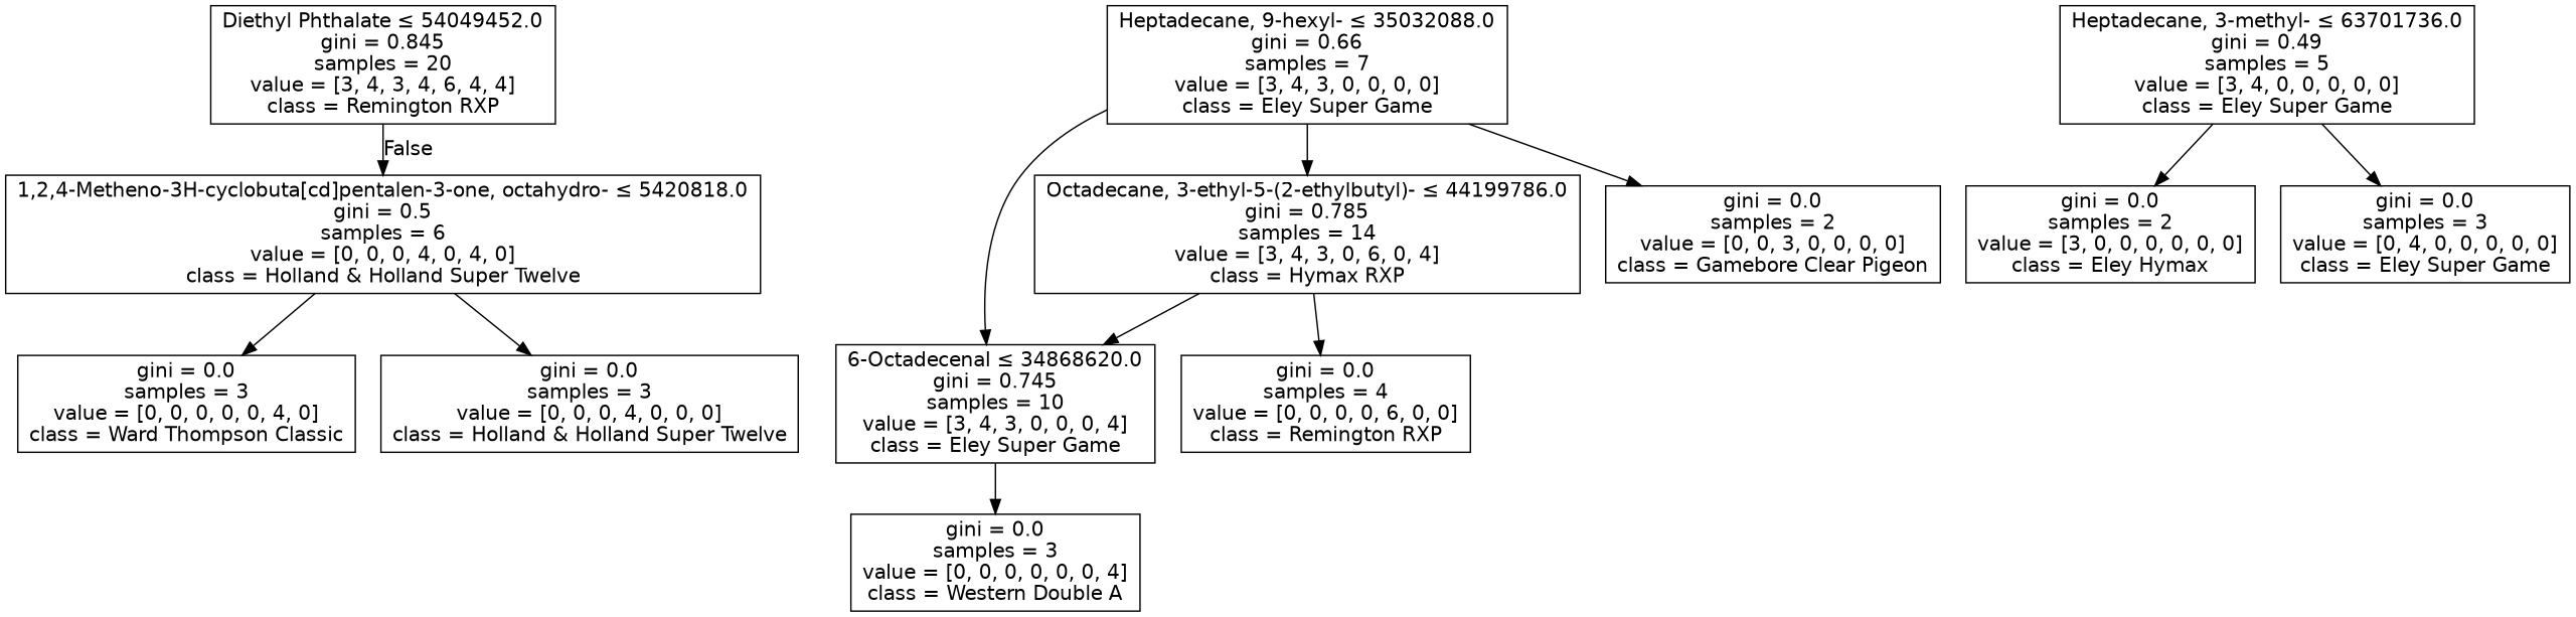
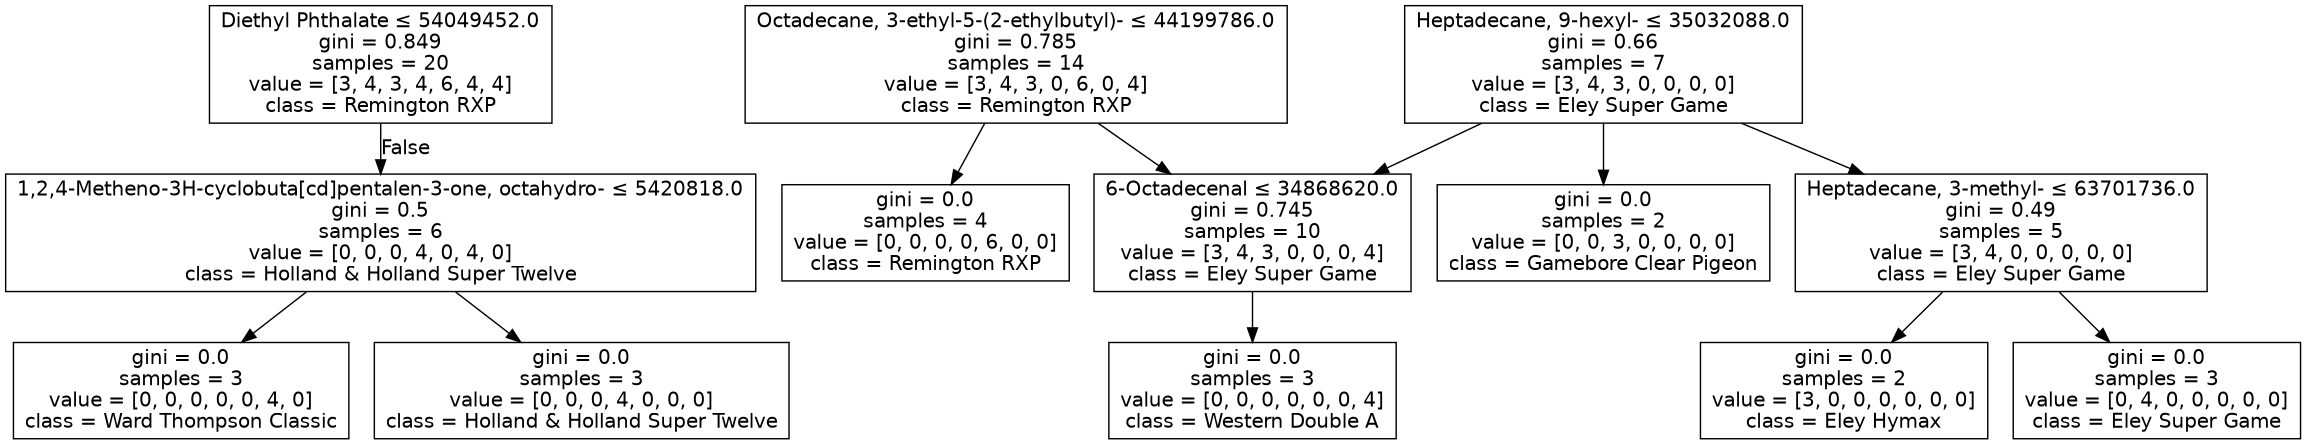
  digraph {
    node [fontname=helvetica shape=box]
    edge [fontname=helvetica]
-   n1 [label=<Diethyl Phthalate &le; 54049452.0<br/>gini = 0.845<br/>samples = 20<br/>value = [3, 4, 3, 4, 6, 4, 4]<br/>class = Remington RXP>]
+   n1 [label=<Diethyl Phthalate &le; 54049452.0<br/>gini = 0.849<br/>samples = 20<br/>value = [3, 4, 3, 4, 6, 4, 4]<br/>class = Remington RXP>]
    n2 [label=<1,2,4-Metheno-3H-cyclobuta[cd]pentalen-3-one, octahydro- &le; 5420818.0<br/>gini = 0.5<br/>samples = 6<br/>value = [0, 0, 0, 4, 0, 4, 0]<br/>class = Holland &amp; Holland Super Twelve>]
-   n3 [label=<Octadecane, 3-ethyl-5-(2-ethylbutyl)- &le; 44199786.0<br/>gini = 0.785<br/>samples = 14<br/>value = [3, 4, 3, 0, 6, 0, 4]<br/>class = Hymax RXP>]
+   n3 [label=<Octadecane, 3-ethyl-5-(2-ethylbutyl)- &le; 44199786.0<br/>gini = 0.785<br/>samples = 14<br/>value = [3, 4, 3, 0, 6, 0, 4]<br/>class = Remington RXP>]
    n4 [label=<6-Octadecenal &le; 34868620.0<br/>gini = 0.745<br/>samples = 10<br/>value = [3, 4, 3, 0, 0, 0, 4]<br/>class = Eley Super Game>]
    n5 [label=<gini = 0.0<br/>samples = 4<br/>value = [0, 0, 0, 0, 6, 0, 0]<br/>class = Remington RXP>]
    n6 [label=<gini = 0.0<br/>samples = 3<br/>value = [0, 0, 0, 0, 0, 4, 0]<br/>class = Ward Thompson Classic>]
    n7 [label=<gini = 0.0<br/>samples = 3<br/>value = [0, 0, 0, 4, 0, 0, 0]<br/>class = Holland &amp; Holland Super Twelve>]
    n8 [label=<gini = 0.0<br/>samples = 3<br/>value = [0, 0, 0, 0, 0, 0, 4]<br/>class = Western Double A>]
    n9 [label=<Heptadecane, 9-hexyl- &le; 35032088.0<br/>gini = 0.66<br/>samples = 7<br/>value = [3, 4, 3, 0, 0, 0, 0]<br/>class = Eley Super Game>]
    n10 [label=<gini = 0.0<br/>samples = 2<br/>value = [0, 0, 3, 0, 0, 0, 0]<br/>class = Gamebore Clear Pigeon>]
    n11 [label=<Heptadecane, 3-methyl- &le; 63701736.0<br/>gini = 0.49<br/>samples = 5<br/>value = [3, 4, 0, 0, 0, 0, 0]<br/>class = Eley Super Game>]
    n12 [label=<gini = 0.0<br/>samples = 2<br/>value = [3, 0, 0, 0, 0, 0, 0]<br/>class = Eley Hymax>]
    n13 [label=<gini = 0.0<br/>samples = 3<br/>value = [0, 4, 0, 0, 0, 0, 0]<br/>class = Eley Super Game>]
    n1 -> n2 [headlabel=False labelangle=-45 labeldistance=2.5]
    n2 -> n6
    n2 -> n7
    n3 -> n4
    n3 -> n5
    n4 -> n8
    n9 -> n4
    n9 -> n10
-   n9 -> n3
+   n9 -> n11
    n11 -> n12
    n11 -> n13
  }
